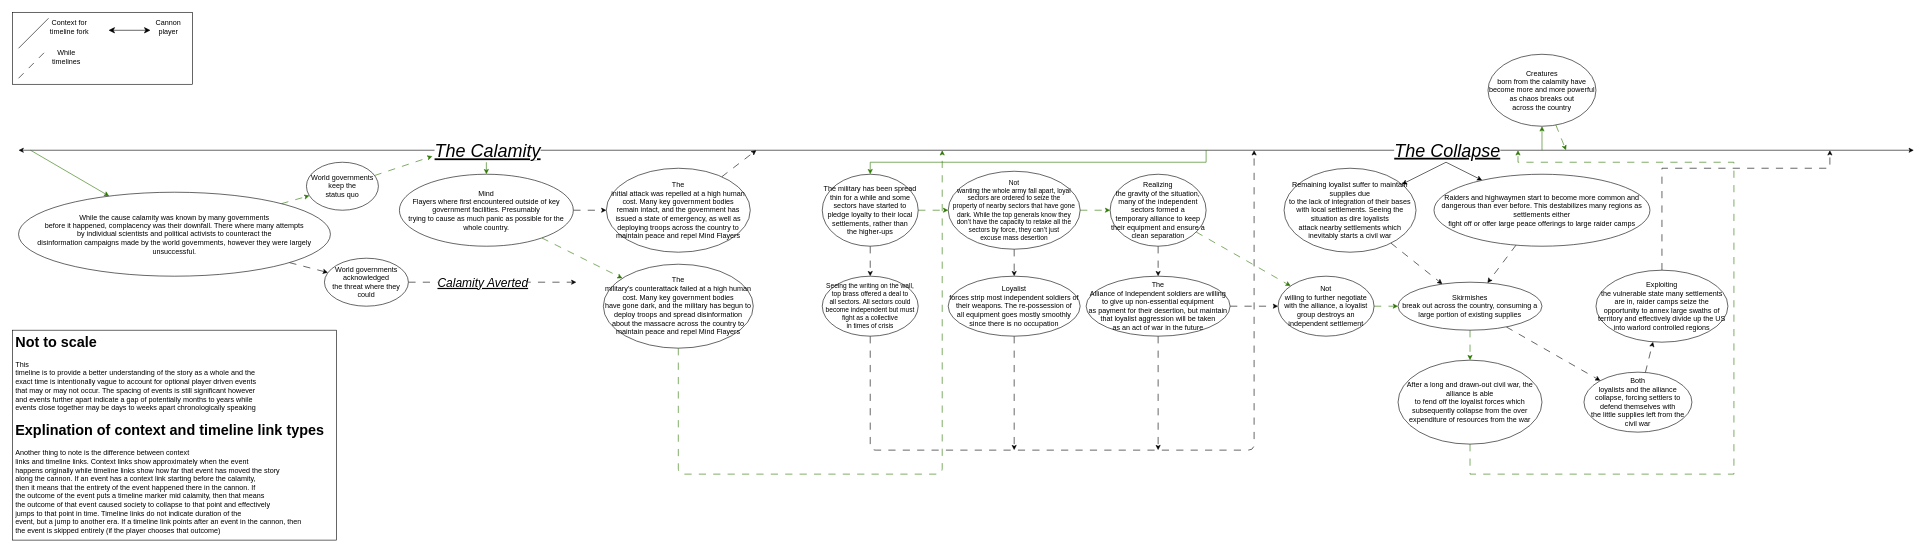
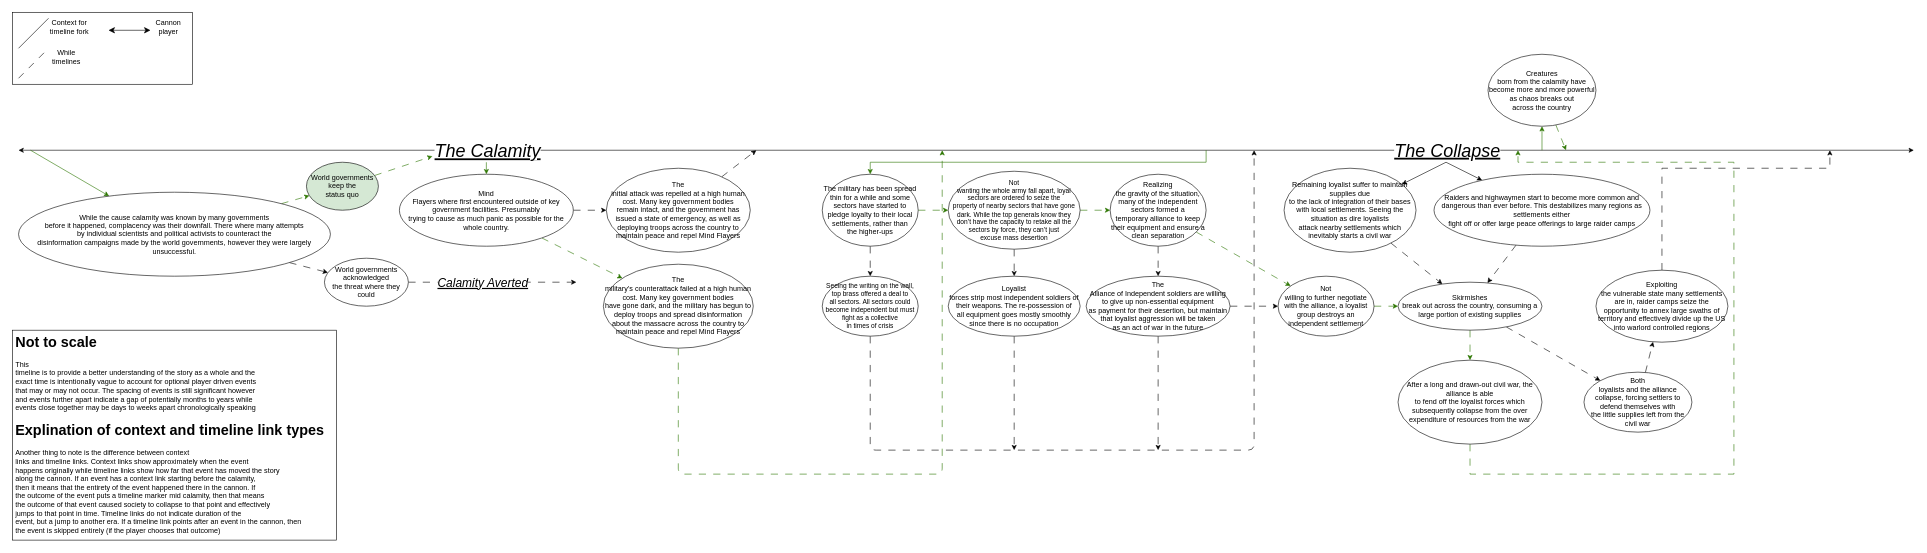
  <mxCell id="0" />
  <mxCell id="1" parent="0" />
  <mxCell id="2" value="" style="rounded=0;whiteSpace=wrap;html=1;" parent="1" vertex="1"><mxGeometry x="20" y="20" width="300" height="120" as="geometry" /></mxCell>
  <mxCell id="3" value="" style="endArrow=classic;startArrow=classic;html=1;rounded=1;shadow=0;fontSize=30;fontStyle=0;" parent="1" edge="1"><mxGeometry width="50" height="50" relative="1" as="geometry"><mxPoint x="30" y="250" as="sourcePoint" /><mxPoint x="3190" y="250" as="targetPoint" /></mxGeometry></mxCell>
  <mxCell id="4" value="&lt;span style=&quot;font-size: 30px;&quot;&gt;&lt;i&gt;&lt;u&gt;The Calamity&lt;/u&gt;&lt;/i&gt;&lt;br&gt;&lt;/span&gt;" style="edgeLabel;html=1;align=center;verticalAlign=middle;resizable=0;points=[];rounded=1;" parent="3" vertex="1" connectable="0"><mxGeometry x="-0.335" y="-9" relative="1" as="geometry"><mxPoint x="-270" y="-9" as="offset" /></mxGeometry></mxCell>
  <mxCell id="5" value="&lt;font style=&quot;font-size: 30px;&quot;&gt;&lt;i&gt;&lt;u&gt;The Collapse&lt;/u&gt;&lt;/i&gt;&lt;/font&gt;" style="edgeLabel;html=1;align=center;verticalAlign=middle;resizable=0;points=[];rounded=1;" parent="3" vertex="1" connectable="0"><mxGeometry x="0.431" y="1" relative="1" as="geometry"><mxPoint x="120" as="offset" /></mxGeometry></mxCell>
  <mxCell id="6" style="edgeStyle=none;rounded=1;orthogonalLoop=1;jettySize=auto;html=1;endArrow=none;endFill=0;startArrow=classic;startFill=1;fillColor=#60a917;strokeColor=#2D7600;" parent="1" source="9" edge="1"><mxGeometry relative="1" as="geometry"><mxPoint x="50" y="250" as="targetPoint" /></mxGeometry></mxCell>
  <mxCell id="7" style="rounded=1;orthogonalLoop=1;jettySize=auto;html=1;endArrow=classic;endFill=1;dashed=1;dashPattern=12 12;" parent="1" source="9" target="28" edge="1"><mxGeometry relative="1" as="geometry"><mxPoint x="410" y="590" as="targetPoint" /></mxGeometry></mxCell>
  <mxCell id="8" style="edgeStyle=none;rounded=1;orthogonalLoop=1;jettySize=auto;html=1;endArrow=classic;endFill=1;dashed=1;dashPattern=12 12;fillColor=#60a917;strokeColor=#2D7600;" parent="1" source="9" target="25" edge="1"><mxGeometry relative="1" as="geometry" /></mxCell>
  <mxCell id="9" value="&lt;p class=&quot;MsoNormal&quot;&gt;While the cause calamity was known by many governments&lt;br&gt;before it happened, complacency was their downfall. There where many attempts&lt;br&gt;by individual scientists and political activists to counteract the&lt;br&gt;disinformation campaigns made by the world governments, however they were largely&lt;br&gt;unsuccessful.&lt;/p&gt;" style="ellipse;whiteSpace=wrap;html=1;align=center;rounded=1;" parent="1" vertex="1"><mxGeometry x="30" y="320" width="520" height="140" as="geometry" /></mxCell>
  <mxCell id="10" style="edgeStyle=none;rounded=1;orthogonalLoop=1;jettySize=auto;html=1;endArrow=none;endFill=0;startArrow=classic;startFill=1;fillColor=#60a917;strokeColor=#2D7600;" parent="1" source="13" edge="1"><mxGeometry relative="1" as="geometry"><mxPoint x="810" y="270" as="targetPoint" /></mxGeometry></mxCell>
  <mxCell id="11" style="edgeStyle=none;rounded=1;orthogonalLoop=1;jettySize=auto;html=1;dashed=1;dashPattern=12 12;endArrow=classic;endFill=1;" parent="1" source="13" target="21" edge="1"><mxGeometry relative="1" as="geometry" /></mxCell>
  <mxCell id="12" style="edgeStyle=none;shape=connector;rounded=1;orthogonalLoop=1;jettySize=auto;html=1;dashed=1;dashPattern=12 12;labelBackgroundColor=default;strokeColor=#2D7600;align=center;verticalAlign=middle;fontFamily=Helvetica;fontSize=11;fontColor=default;endArrow=classic;endFill=1;fillColor=#60a917;" parent="1" source="13" target="23" edge="1"><mxGeometry relative="1" as="geometry" /></mxCell>
  <mxCell id="13" value="Mind&lt;br/&gt;Flayers where first encountered outside of key government facilities. Presumably&lt;br/&gt;trying to cause as much panic as possible for the whole country." style="ellipse;whiteSpace=wrap;html=1;rounded=1;" parent="1" vertex="1"><mxGeometry x="665" y="290" width="290" height="120" as="geometry" /></mxCell>
  <mxCell id="14" value="" style="endArrow=none;html=1;rounded=1;" parent="1" edge="1"><mxGeometry width="50" height="50" relative="1" as="geometry"><mxPoint x="30" y="80" as="sourcePoint" /><mxPoint x="80" y="30" as="targetPoint" /></mxGeometry></mxCell>
  <mxCell id="15" value="While timelines" style="text;html=1;strokeColor=none;fillColor=none;align=center;verticalAlign=middle;whiteSpace=wrap;rounded=1;" parent="1" vertex="1"><mxGeometry x="80" y="80" width="60" height="30" as="geometry" /></mxCell>
  <mxCell id="16" value="" style="endArrow=none;dashed=1;html=1;rounded=1;dashPattern=12 12;" parent="1" edge="1"><mxGeometry width="50" height="50" relative="1" as="geometry"><mxPoint x="30" y="130" as="sourcePoint" /><mxPoint x="80" y="80" as="targetPoint" /></mxGeometry></mxCell>
  <mxCell id="17" value="&lt;p class=&quot;MsoNormal&quot;&gt;Context for timeline fork&lt;/p&gt;" style="text;html=1;strokeColor=none;fillColor=none;align=center;verticalAlign=middle;whiteSpace=wrap;rounded=1;" parent="1" vertex="1"><mxGeometry x="80" y="30" width="70" height="30" as="geometry" /></mxCell>
  <mxCell id="18" value="" style="edgeStyle=none;orthogonalLoop=1;jettySize=auto;html=1;endArrow=classic;startArrow=classic;endSize=8;startSize=8;rounded=1;" parent="1" edge="1"><mxGeometry width="100" relative="1" as="geometry"><mxPoint x="180" y="50" as="sourcePoint" /><mxPoint x="250" y="50" as="targetPoint" /><Array as="points" /></mxGeometry></mxCell>
  <mxCell id="19" value="Cannon player" style="text;html=1;strokeColor=none;fillColor=none;align=center;verticalAlign=middle;whiteSpace=wrap;rounded=1;" parent="1" vertex="1"><mxGeometry x="250" y="30" width="60" height="30" as="geometry" /></mxCell>
  <mxCell id="20" style="edgeStyle=none;shape=connector;rounded=1;orthogonalLoop=1;jettySize=auto;html=1;dashed=1;dashPattern=12 12;labelBackgroundColor=default;strokeColor=default;align=center;verticalAlign=middle;fontFamily=Helvetica;fontSize=11;fontColor=default;endArrow=classic;endFill=1;" parent="1" source="21" edge="1"><mxGeometry relative="1" as="geometry"><mxPoint x="1260" y="250" as="targetPoint" /></mxGeometry></mxCell>
  <mxCell id="21" value="The&lt;br&gt;initial attack was repelled at a high human cost. Many key government bodies&lt;br&gt;remain intact, and the government has issued a state of emergency, as well as&lt;br&gt;deploying troops across the country to maintain peace and repel Mind Flayers" style="ellipse;verticalAlign=middle;labelBackgroundColor=none;labelBorderColor=none;whiteSpace=wrap;html=1;rounded=1;" parent="1" vertex="1"><mxGeometry x="1010" y="280" width="240" height="140" as="geometry" /></mxCell>
  <mxCell id="22" style="edgeStyle=none;shape=connector;rounded=1;orthogonalLoop=1;jettySize=auto;html=1;dashed=1;dashPattern=12 12;labelBackgroundColor=default;strokeColor=#2D7600;align=center;verticalAlign=middle;fontFamily=Helvetica;fontSize=11;fontColor=default;endArrow=classic;endFill=1;fillColor=#60a917;" parent="1" source="23" edge="1"><mxGeometry relative="1" as="geometry"><mxPoint x="1570" y="250" as="targetPoint" /><Array as="points"><mxPoint x="1130" y="790" /><mxPoint x="1570" y="790" /></Array></mxGeometry></mxCell>
  <mxCell id="23" value="The&lt;br/&gt;military’s counterattack failed at a high human cost. Many key government bodies&lt;br/&gt;have gone dark, and the military has begun to deploy troops and spread disinformation&lt;br/&gt;about the massacre across the country to maintain peace and repel Mind Flayers" style="ellipse;verticalAlign=middle;labelBackgroundColor=none;labelBorderColor=none;whiteSpace=wrap;html=1;rounded=1;" parent="1" vertex="1"><mxGeometry x="1005" y="440" width="250" height="140" as="geometry" /></mxCell>
  <mxCell id="24" style="edgeStyle=none;rounded=1;orthogonalLoop=1;jettySize=auto;html=1;dashed=1;dashPattern=12 12;fillColor=#60a917;strokeColor=#2D7600;" parent="1" source="25" edge="1"><mxGeometry relative="1" as="geometry"><mxPoint x="720" y="260" as="targetPoint" /></mxGeometry></mxCell>
- <mxCell id="25" value="World governments keep the&lt;br/&gt;status quo" style="ellipse;whiteSpace=wrap;html=1;rounded=1;" parent="1" vertex="1"><mxGeometry x="510" y="270" width="120" height="80" as="geometry" /></mxCell>
+ <mxCell id="25" value="World governments keep the&lt;br/&gt;status quo" style="ellipse;whiteSpace=wrap;html=1;rounded=1;fillColor=#d5e8d4;" parent="1" vertex="1"><mxGeometry x="510" y="270" width="120" height="80" as="geometry" /></mxCell>
  <mxCell id="26" style="edgeStyle=none;rounded=0;orthogonalLoop=1;jettySize=auto;html=1;dashed=1;dashPattern=12 12;" parent="1" source="28" edge="1"><mxGeometry relative="1" as="geometry"><mxPoint x="960" y="470" as="targetPoint" /></mxGeometry></mxCell>
  <mxCell id="27" value="&lt;u style=&quot;font-size: 20px;&quot;&gt;&lt;i&gt;Calamity Averted&lt;/i&gt;&lt;/u&gt;" style="edgeLabel;html=1;align=center;verticalAlign=middle;resizable=0;points=[];" parent="26" vertex="1" connectable="0"><mxGeometry x="0.386" y="-3" relative="1" as="geometry"><mxPoint x="-71" y="-3" as="offset" /></mxGeometry></mxCell>
  <mxCell id="28" value="World governments acknowledged&lt;br/&gt;the threat where they could" style="ellipse;whiteSpace=wrap;html=1;rounded=1;" parent="1" vertex="1"><mxGeometry x="540" y="430" width="140" height="80" as="geometry" /></mxCell>
  <mxCell id="29" style="edgeStyle=none;rounded=1;orthogonalLoop=1;jettySize=auto;html=1;elbow=vertical;dashed=1;dashPattern=12 12;" parent="1" source="30" edge="1"><mxGeometry relative="1" as="geometry"><mxPoint x="2090" y="250" as="targetPoint" /><Array as="points"><mxPoint x="1450" y="750" /><mxPoint x="2090" y="750" /></Array></mxGeometry></mxCell>
  <mxCell id="30" value="&lt;p class=&quot;MsoNormal&quot;&gt;Seeing the writing on the wall, top brass offered a deal to&lt;br/&gt;all sectors. All sectors could become independent but must fight as a collective&lt;br/&gt;in times of crisis&lt;/p&gt;" style="ellipse;whiteSpace=wrap;html=1;fontFamily=Helvetica;fontSize=11;fontColor=default;rounded=1;" parent="1" vertex="1"><mxGeometry x="1370" y="460" width="160" height="100" as="geometry" /></mxCell>
  <mxCell id="31" style="edgeStyle=none;rounded=0;orthogonalLoop=1;jettySize=auto;html=1;endArrow=none;endFill=0;startArrow=classic;startFill=1;fillColor=#60a917;strokeColor=#2D7600;" parent="1" source="34" edge="1"><mxGeometry relative="1" as="geometry"><mxPoint x="2010" y="250" as="targetPoint" /><Array as="points"><mxPoint x="1450" y="270" /><mxPoint x="2010" y="270" /></Array></mxGeometry></mxCell>
  <mxCell id="32" style="edgeStyle=none;rounded=0;orthogonalLoop=1;jettySize=auto;html=1;dashed=1;dashPattern=12 12;fillColor=#60a917;strokeColor=#2D7600;" parent="1" source="34" target="37" edge="1"><mxGeometry relative="1" as="geometry" /></mxCell>
  <mxCell id="33" style="edgeStyle=none;rounded=0;orthogonalLoop=1;jettySize=auto;html=1;dashed=1;dashPattern=12 12;" parent="1" source="34" target="30" edge="1"><mxGeometry relative="1" as="geometry" /></mxCell>
  <mxCell id="34" value="&lt;p class=&quot;MsoNormal&quot;&gt;The military has been spread thin for a while and some&lt;br/&gt;sectors have started to pledge loyalty to their local settlements, rather than&lt;br/&gt;the higher-ups&lt;/p&gt;" style="ellipse;whiteSpace=wrap;html=1;" parent="1" vertex="1"><mxGeometry x="1370" y="290" width="160" height="120" as="geometry" /></mxCell>
  <mxCell id="35" style="edgeStyle=none;rounded=0;orthogonalLoop=1;jettySize=auto;html=1;dashed=1;dashPattern=12 12;fillColor=#60a917;strokeColor=#2D7600;" parent="1" source="37" target="40" edge="1"><mxGeometry relative="1" as="geometry"><mxPoint x="2210" y="250" as="targetPoint" /></mxGeometry></mxCell>
  <mxCell id="36" style="edgeStyle=none;rounded=0;orthogonalLoop=1;jettySize=auto;html=1;dashed=1;dashPattern=12 12;" parent="1" source="37" target="48" edge="1"><mxGeometry relative="1" as="geometry" /></mxCell>
  <mxCell id="37" value="&lt;p class=&quot;MsoNormal&quot;&gt;Not&lt;br&gt;wanting the whole army fall apart, loyal sectors are ordered to seize the&lt;br&gt;property of nearby sectors that have gone dark. While the top generals know they&lt;br&gt;don’t have the capacity to retake all the sectors by force, they can’t just&lt;br&gt;excuse mass desertion&lt;br&gt;&lt;/p&gt;" style="ellipse;whiteSpace=wrap;html=1;fontFamily=Helvetica;fontSize=11;fontColor=default;rounded=1;" parent="1" vertex="1"><mxGeometry x="1580" y="285" width="220" height="130" as="geometry" /></mxCell>
  <mxCell id="38" style="edgeStyle=none;rounded=0;orthogonalLoop=1;jettySize=auto;html=1;dashed=1;dashPattern=12 12;fillColor=#60a917;strokeColor=#2D7600;" parent="1" source="40" target="51" edge="1"><mxGeometry relative="1" as="geometry"><mxPoint x="2210" y="510" as="targetPoint" /></mxGeometry></mxCell>
  <mxCell id="39" style="edgeStyle=none;rounded=0;orthogonalLoop=1;jettySize=auto;html=1;dashed=1;dashPattern=12 12;" parent="1" source="40" target="46" edge="1"><mxGeometry relative="1" as="geometry" /></mxCell>
  <mxCell id="40" value="Realizing&lt;br/&gt;the gravity of the situation, many of the independent sectors formed a&lt;br/&gt;temporary alliance to keep their equipment and ensure a clean separation" style="ellipse;whiteSpace=wrap;html=1;" parent="1" vertex="1"><mxGeometry x="1850" y="290" width="160" height="120" as="geometry" /></mxCell>
  <mxCell id="41" style="edgeStyle=none;rounded=0;orthogonalLoop=1;jettySize=auto;html=1;dashed=1;dashPattern=12 12;" parent="1" source="43" target="63" edge="1"><mxGeometry relative="1" as="geometry" /></mxCell>
  <mxCell id="42" style="edgeStyle=none;rounded=0;orthogonalLoop=1;jettySize=auto;html=1;dashed=1;dashPattern=12 12;fillColor=#60a917;strokeColor=#2D7600;" parent="1" source="43" target="59" edge="1"><mxGeometry relative="1" as="geometry" /></mxCell>
  <mxCell id="43" value="Skirmishes&lt;br&gt;break out across the country, consuming a large portion of existing supplies" style="ellipse;whiteSpace=wrap;html=1;" parent="1" vertex="1"><mxGeometry x="2330" y="470" width="240" height="80" as="geometry" /></mxCell>
  <mxCell id="44" style="edgeStyle=none;rounded=0;orthogonalLoop=1;jettySize=auto;html=1;dashed=1;dashPattern=12 12;" parent="1" source="46" edge="1"><mxGeometry relative="1" as="geometry"><mxPoint x="1930" y="750" as="targetPoint" /></mxGeometry></mxCell>
  <mxCell id="45" style="edgeStyle=none;rounded=0;orthogonalLoop=1;jettySize=auto;html=1;dashed=1;dashPattern=12 12;" parent="1" source="46" target="51" edge="1"><mxGeometry relative="1" as="geometry" /></mxCell>
  <mxCell id="46" value="The&lt;br&gt;Alliance of Independent soldiers are willing to give up non-essential equipment&lt;br&gt;as payment for their desertion, but maintain that loyalist aggression will be taken&lt;br&gt;as an act of war in the future" style="ellipse;whiteSpace=wrap;html=1;" parent="1" vertex="1"><mxGeometry x="1810" y="460" width="240" height="100" as="geometry" /></mxCell>
  <mxCell id="47" style="edgeStyle=none;rounded=0;orthogonalLoop=1;jettySize=auto;html=1;dashed=1;dashPattern=12 12;" parent="1" source="48" edge="1"><mxGeometry relative="1" as="geometry"><mxPoint x="1690" y="750" as="targetPoint" /></mxGeometry></mxCell>
  <mxCell id="48" value="Loyalist&lt;br/&gt;forces strip most independent soldiers of their weapons. The re-possession of&lt;br/&gt;all equipment goes mostly smoothly since there is no occupation" style="ellipse;whiteSpace=wrap;html=1;" parent="1" vertex="1"><mxGeometry x="1580" y="460" width="220" height="100" as="geometry" /></mxCell>
  <mxCell id="49" value="&lt;h1&gt;Not to scale&lt;/h1&gt;&lt;p&gt;This&lt;br&gt;timeline is to provide a better understanding of the story as a whole and the&lt;br&gt;exact time is intentionally vague to account for optional player driven events&lt;br&gt;that may or may not occur. The spacing of events is still significant however&lt;br&gt;and events further apart indicate a gap of potentially months to years while&lt;br&gt;events close together may be days to weeks apart chronologically speaking&lt;br&gt;&lt;/p&gt;&lt;h1&gt;Explination of context and timeline link types&lt;/h1&gt;&lt;p class=&quot;MsoNormal&quot;&gt;Another thing to note is the difference between context&lt;br&gt;links and timeline links. Context links show approximately when the event&lt;br&gt;happens originally while timeline links show how far that event has moved the story&lt;br&gt;along the cannon. If an event has a context link starting before the calamity,&lt;br&gt;then it means that the entirety of the event happened there in the cannon. If&lt;br&gt;the outcome of the event puts a timeline marker mid calamity, then that means&lt;br&gt;the outcome of that event caused society to collapse to that point and effectively&lt;br&gt;jumps to that point in time. Timeline links do not indicate duration of the&lt;br&gt;event, but a jump to another era.&amp;nbsp;If a timeline link points after an event in the cannon, then&lt;br&gt;the event is skipped entirely (if the player chooses that outcome)&lt;/p&gt;&lt;p class=&quot;MsoNormal&quot;&gt;&lt;/p&gt;" style="text;html=1;strokeColor=default;fillColor=default;spacing=5;spacingTop=-20;whiteSpace=wrap;overflow=hidden;rounded=0;gradientColor=none;" parent="1" vertex="1"><mxGeometry x="20" y="550" width="540" height="350" as="geometry" /></mxCell>
  <mxCell id="50" style="edgeStyle=none;rounded=0;orthogonalLoop=1;jettySize=auto;html=1;dashed=1;dashPattern=12 12;fillColor=#60a917;strokeColor=#2D7600;" parent="1" source="51" target="43" edge="1"><mxGeometry relative="1" as="geometry" /></mxCell>
  <mxCell id="51" value="Not&lt;br&gt;willing to further negotiate with the alliance, a loyalist group destroys an&lt;br&gt;independent settlement" style="ellipse;whiteSpace=wrap;html=1;" parent="1" vertex="1"><mxGeometry x="2130" y="460" width="160" height="100" as="geometry" /></mxCell>
  <mxCell id="52" style="edgeStyle=none;rounded=0;orthogonalLoop=1;jettySize=auto;html=1;endArrow=none;endFill=0;startArrow=classic;startFill=1;" parent="1" source="54" edge="1"><mxGeometry relative="1" as="geometry"><mxPoint x="2410" y="270" as="targetPoint" /></mxGeometry></mxCell>
  <mxCell id="53" style="edgeStyle=none;rounded=0;orthogonalLoop=1;jettySize=auto;html=1;dashed=1;dashPattern=12 12;" parent="1" source="54" target="43" edge="1"><mxGeometry relative="1" as="geometry" /></mxCell>
  <mxCell id="54" value="&lt;p class=&quot;MsoNormal&quot;&gt;Raiders and highwaymen start to become more common and&lt;br/&gt;dangerous than ever before. This destabilizes many regions as settlements either&lt;br/&gt;fight off or offer large peace offerings to large raider camps&lt;/p&gt;" style="ellipse;whiteSpace=wrap;html=1;" parent="1" vertex="1"><mxGeometry x="2390" y="290" width="360" height="120" as="geometry" /></mxCell>
  <mxCell id="55" style="edgeStyle=none;rounded=0;orthogonalLoop=1;jettySize=auto;html=1;startArrow=classic;startFill=1;endArrow=none;endFill=0;fillColor=#60a917;strokeColor=#2D7600;" parent="1" source="57" edge="1"><mxGeometry relative="1" as="geometry"><mxPoint x="2570" y="250" as="targetPoint" /></mxGeometry></mxCell>
  <mxCell id="56" style="edgeStyle=none;rounded=0;orthogonalLoop=1;jettySize=auto;html=1;dashed=1;dashPattern=12 12;fillColor=#60a917;strokeColor=#2D7600;" edge="1" parent="1" source="57"><mxGeometry relative="1" as="geometry"><mxPoint x="2610" y="250" as="targetPoint" /></mxGeometry></mxCell>
  <mxCell id="57" value="Creatures&lt;br/&gt;born from the calamity have become more and more powerful as chaos breaks out&lt;br/&gt;across the country" style="ellipse;whiteSpace=wrap;html=1;" parent="1" vertex="1"><mxGeometry x="2480" y="90" width="180" height="120" as="geometry" /></mxCell>
  <mxCell id="58" style="edgeStyle=none;rounded=0;orthogonalLoop=1;jettySize=auto;html=1;dashed=1;dashPattern=12 12;fillColor=#60a917;strokeColor=#2D7600;" parent="1" source="59" edge="1"><mxGeometry relative="1" as="geometry"><mxPoint x="2530" y="250" as="targetPoint" /><Array as="points"><mxPoint x="2450" y="790" /><mxPoint x="2890" y="790" /><mxPoint x="2890" y="270" /><mxPoint x="2530" y="270" /></Array></mxGeometry></mxCell>
  <mxCell id="59" value="&lt;p class=&quot;MsoNormal&quot;&gt;After a long and drawn-out civil war, the alliance is able&lt;br/&gt;to fend off the loyalist forces which subsequently collapse from the over&lt;br/&gt;expenditure of resources from the war&lt;/p&gt;" style="ellipse;whiteSpace=wrap;html=1;" parent="1" vertex="1"><mxGeometry x="2330" y="600" width="240" height="140" as="geometry" /></mxCell>
  <mxCell id="60" style="edgeStyle=none;rounded=0;orthogonalLoop=1;jettySize=auto;html=1;dashed=1;dashPattern=12 12;" parent="1" source="61" edge="1"><mxGeometry relative="1" as="geometry"><mxPoint x="3050" y="250" as="targetPoint" /><Array as="points"><mxPoint x="2770" y="280" /><mxPoint x="3050" y="280" /></Array></mxGeometry></mxCell>
  <mxCell id="61" value="Exploiting&lt;br/&gt;the vulnerable state many settlements are in, raider camps seize the&lt;br/&gt;opportunity to annex large swaths of territory and effectively divide up the US&lt;br/&gt;into warlord controlled regions" style="ellipse;whiteSpace=wrap;html=1;" parent="1" vertex="1"><mxGeometry x="2660" y="450" width="220" height="120" as="geometry" /></mxCell>
  <mxCell id="62" style="edgeStyle=none;rounded=0;orthogonalLoop=1;jettySize=auto;html=1;dashed=1;dashPattern=12 12;" parent="1" source="63" target="61" edge="1"><mxGeometry relative="1" as="geometry" /></mxCell>
  <mxCell id="63" value="Both&lt;br/&gt;loyalists and the alliance collapse, forcing settlers to defend themselves with&lt;br/&gt;the little supplies left from the civil war" style="ellipse;whiteSpace=wrap;html=1;" parent="1" vertex="1"><mxGeometry x="2640" y="620" width="180" height="100" as="geometry" /></mxCell>
  <mxCell id="64" style="edgeStyle=none;rounded=0;orthogonalLoop=1;jettySize=auto;html=1;startArrow=classic;startFill=1;endArrow=none;endFill=0;" parent="1" source="66" edge="1"><mxGeometry relative="1" as="geometry"><mxPoint x="2410" y="270" as="targetPoint" /></mxGeometry></mxCell>
  <mxCell id="65" style="edgeStyle=none;rounded=0;orthogonalLoop=1;jettySize=auto;html=1;dashed=1;dashPattern=12 12;" parent="1" source="66" target="43" edge="1"><mxGeometry relative="1" as="geometry" /></mxCell>
  <mxCell id="66" value="&lt;p class=&quot;MsoNormal&quot;&gt;Remaining loyalist suffer to maintain supplies due&lt;br&gt;to the lack of integration of their bases with local settlements. Seeing the situation as dire loyalists&lt;br&gt;attack nearby settlements which inevitably starts a civil war&lt;/p&gt;" style="ellipse;whiteSpace=wrap;html=1;" parent="1" vertex="1"><mxGeometry x="2140" y="280" width="220" height="140" as="geometry" /></mxCell>
